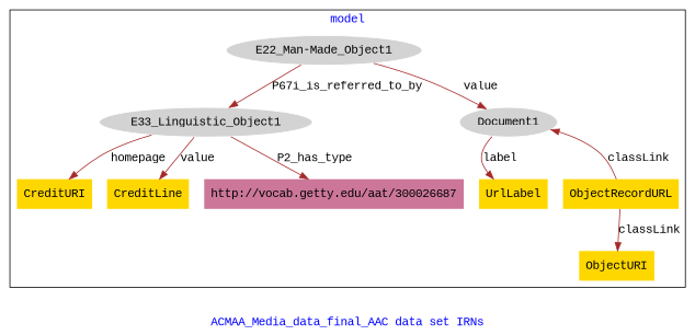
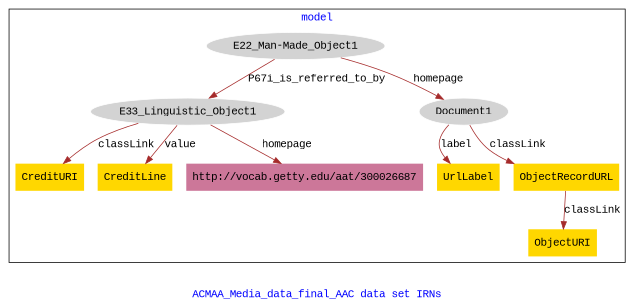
  digraph {
    fontcolor=blue
    fontname="Liberation Mono"
    label="ACMAA_Media_data_final_AAC data set IRNs"
    remincross=true
    node [fillcolor=gold fontname="Liberation Mono" style=filled shape=plaintext]
    edge [color=brown fontcolor=black fontname="Liberation Mono"]
    n1 [color=white fillcolor=lightgray label="E22_Man-Made_Object1" shape=""]
    n2 [color=white fillcolor=lightgray label=E33_Linguistic_Object1 shape=""]
    n3 [color=white fillcolor=lightgray label=Document1 shape=""]
    n4 [label=UrlLabel]
    n5 [label=ObjectRecordURL]
    n6 [label=ObjectURI]
    n7 [label=CreditURI]
    n8 [label=CreditLine]
    n9 [fillcolor="#CC7799" label="http://vocab.getty.edu/aat/300026687"]
    subgraph cluster_1 {
      label=model
      n1
      n2
      n3
      n4
      n5
      n6
      n7
      n8
      n9
    }
    n1 -> n2 [label=P67i_is_referred_to_by]
-   n1 -> n3 [label=value]
-   n2 -> n7 [label=homepage]
+   n1 -> n3 [label=homepage]
+   n2 -> n7 [label=classLink]
    n2 -> n8 [label=value]
-   n2 -> n9 [label=P2_has_type]
+   n2 -> n9 [label=homepage]
    n3 -> n4 [label=label]
-   n5 -> n3 [label=classLink]
+   n3 -> n5 [label=classLink]
    n5 -> n6 [label=classLink]
  }
